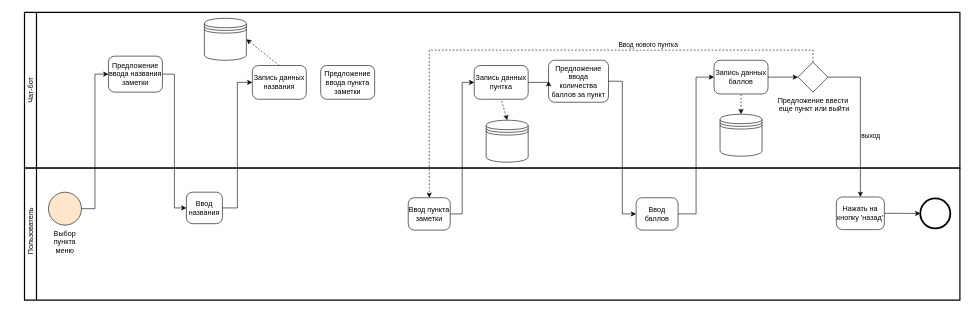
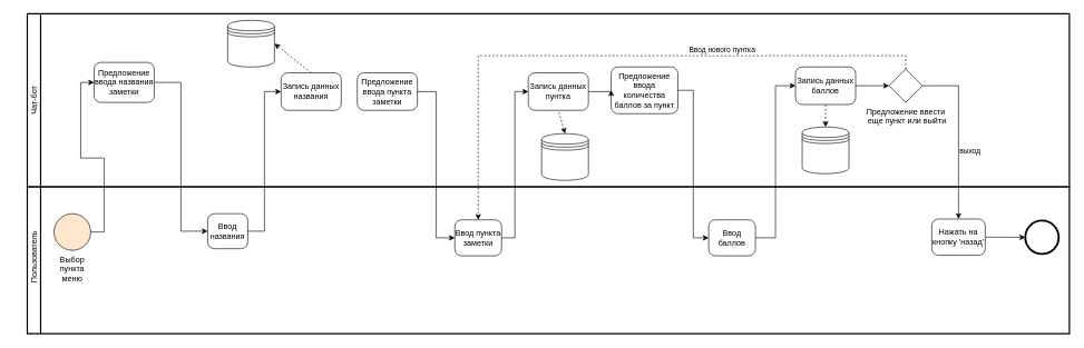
  <mxCell id="0" />
  <mxCell id="1" parent="0" />
  <mxCell id="2" value="" style="swimlane;html=1;startSize=20;fontStyle=0;collapsible=0;horizontal=0;swimlaneLine=1;swimlaneFillColor=#ffffff;strokeWidth=2;whiteSpace=wrap;container=0;movable=1;resizable=1;rotatable=1;deletable=1;editable=1;locked=0;connectable=1;" parent="1" vertex="1"><mxGeometry x="40" y="20" width="1560" height="260" as="geometry" /></mxCell>
  <mxCell id="3" value="Чат-бот" style="text;html=1;strokeColor=none;fillColor=none;align=center;verticalAlign=middle;whiteSpace=wrap;rounded=0;rotation=-90;" parent="2" vertex="1"><mxGeometry x="-20" y="115" width="60" height="30" as="geometry" /></mxCell>
  <mxCell id="4" value="Предложение ввода пункта заметки" style="points=[[0.25,0,0],[0.5,0,0],[0.75,0,0],[1,0.25,0],[1,0.5,0],[1,0.75,0],[0.75,1,0],[0.5,1,0],[0.25,1,0],[0,0.75,0],[0,0.5,0],[0,0.25,0]];shape=mxgraph.bpmn.task;whiteSpace=wrap;rectStyle=rounded;size=10;html=1;container=1;expand=0;collapsible=0;taskMarker=abstract;" parent="2" vertex="1"><mxGeometry x="494" y="88.75" width="90" height="56.25" as="geometry" /></mxCell>
  <mxCell id="5" style="rounded=0;orthogonalLoop=1;jettySize=auto;html=1;exitX=0.5;exitY=0;exitDx=0;exitDy=0;exitPerimeter=0;entryX=1;entryY=0.5;entryDx=0;entryDy=0;dashed=1;" edge="1" parent="2" source="6" target="7"><mxGeometry relative="1" as="geometry" /></mxCell>
  <mxCell id="6" value="Запись данных названия" style="points=[[0.25,0,0],[0.5,0,0],[0.75,0,0],[1,0.25,0],[1,0.5,0],[1,0.75,0],[0.75,1,0],[0.5,1,0],[0.25,1,0],[0,0.75,0],[0,0.5,0],[0,0.25,0]];shape=mxgraph.bpmn.task;whiteSpace=wrap;rectStyle=rounded;size=10;html=1;container=1;expand=0;collapsible=0;taskMarker=abstract;" vertex="1" parent="2"><mxGeometry x="380" y="88.75" width="90" height="56.25" as="geometry" /></mxCell>
  <mxCell id="7" value="" style="shape=datastore;html=1;labelPosition=center;verticalLabelPosition=bottom;align=center;verticalAlign=top;" parent="2" vertex="1"><mxGeometry x="300" y="10" width="70" height="70" as="geometry" /></mxCell>
  <mxCell id="8" value="Запись данных пунтка" style="points=[[0.25,0,0],[0.5,0,0],[0.75,0,0],[1,0.25,0],[1,0.5,0],[1,0.75,0],[0.75,1,0],[0.5,1,0],[0.25,1,0],[0,0.75,0],[0,0.5,0],[0,0.25,0]];shape=mxgraph.bpmn.task;whiteSpace=wrap;rectStyle=rounded;size=10;html=1;container=1;expand=0;collapsible=0;taskMarker=abstract;" vertex="1" parent="2"><mxGeometry x="750" y="88.75" width="90" height="56.25" as="geometry" /></mxCell>
  <mxCell id="9" value="Предложение ввода количества баллов за пункт" style="points=[[0.25,0,0],[0.5,0,0],[0.75,0,0],[1,0.25,0],[1,0.5,0],[1,0.75,0],[0.75,1,0],[0.5,1,0],[0.25,1,0],[0,0.75,0],[0,0.5,0],[0,0.25,0]];shape=mxgraph.bpmn.task;whiteSpace=wrap;rectStyle=rounded;size=10;html=1;container=1;expand=0;collapsible=0;taskMarker=abstract;" parent="2" vertex="1"><mxGeometry x="874" y="80" width="100" height="70" as="geometry" /></mxCell>
  <mxCell id="10" style="edgeStyle=orthogonalEdgeStyle;rounded=0;orthogonalLoop=1;jettySize=auto;html=1;exitX=1;exitY=0.5;exitDx=0;exitDy=0;exitPerimeter=0;entryX=0;entryY=0.5;entryDx=0;entryDy=0;entryPerimeter=0;" edge="1" parent="2" source="8" target="9"><mxGeometry relative="1" as="geometry" /></mxCell>
  <mxCell id="11" value="Предложение ввести&lt;br&gt;&amp;nbsp;еще пункт или выйти" style="points=[[0.25,0.25,0],[0.5,0,0],[0.75,0.25,0],[1,0.5,0],[0.75,0.75,0],[0.5,1,0],[0.25,0.75,0],[0,0.5,0]];shape=mxgraph.bpmn.gateway2;html=1;verticalLabelPosition=bottom;labelBackgroundColor=#ffffff;verticalAlign=top;align=center;perimeter=rhombusPerimeter;outlineConnect=0;outline=none;symbol=none;" parent="2" vertex="1"><mxGeometry x="1290" y="83.13" width="50" height="50" as="geometry" /></mxCell>
  <mxCell id="12" value="Запись данных баллов" style="points=[[0.25,0,0],[0.5,0,0],[0.75,0,0],[1,0.25,0],[1,0.5,0],[1,0.75,0],[0.75,1,0],[0.5,1,0],[0.25,1,0],[0,0.75,0],[0,0.5,0],[0,0.25,0]];shape=mxgraph.bpmn.task;whiteSpace=wrap;rectStyle=rounded;size=10;html=1;container=1;expand=0;collapsible=0;taskMarker=abstract;" vertex="1" parent="2"><mxGeometry x="1150" y="80" width="90" height="56.25" as="geometry" /></mxCell>
  <mxCell id="13" style="edgeStyle=orthogonalEdgeStyle;rounded=0;orthogonalLoop=1;jettySize=auto;html=1;exitX=1;exitY=0.5;exitDx=0;exitDy=0;exitPerimeter=0;entryX=0;entryY=0.5;entryDx=0;entryDy=0;entryPerimeter=0;" edge="1" parent="2" source="12" target="11"><mxGeometry relative="1" as="geometry" /></mxCell>
  <mxCell id="14" value="" style="shape=datastore;html=1;labelPosition=center;verticalLabelPosition=bottom;align=center;verticalAlign=top;" parent="2" vertex="1"><mxGeometry x="770" y="180" width="70" height="70" as="geometry" /></mxCell>
  <mxCell id="15" value="" style="shape=datastore;html=1;labelPosition=center;verticalLabelPosition=bottom;align=center;verticalAlign=top;" parent="2" vertex="1"><mxGeometry x="1160" y="170" width="70" height="70" as="geometry" /></mxCell>
  <mxCell id="16" style="rounded=0;orthogonalLoop=1;jettySize=auto;html=1;exitX=0.5;exitY=0;exitDx=0;exitDy=0;entryX=0.5;entryY=1;entryDx=0;entryDy=0;entryPerimeter=0;dashed=1;endArrow=none;endFill=0;startArrow=classic;startFill=1;" edge="1" parent="2" source="14" target="8"><mxGeometry relative="1" as="geometry" /></mxCell>
  <mxCell id="17" style="rounded=0;orthogonalLoop=1;jettySize=auto;html=1;exitX=0.5;exitY=0;exitDx=0;exitDy=0;entryX=0.5;entryY=1;entryDx=0;entryDy=0;entryPerimeter=0;dashed=1;endArrow=none;endFill=0;startArrow=classic;startFill=1;" edge="1" parent="2" source="15" target="12"><mxGeometry relative="1" as="geometry" /></mxCell>
  <mxCell id="18" value="" style="swimlane;html=1;startSize=20;fontStyle=0;collapsible=0;horizontal=0;swimlaneLine=1;swimlaneFillColor=#ffffff;strokeWidth=2;whiteSpace=wrap;container=0;labelPosition=center;verticalLabelPosition=bottom;align=center;verticalAlign=top;movable=1;resizable=1;rotatable=1;deletable=1;editable=1;locked=0;connectable=1;" parent="1" vertex="1"><mxGeometry x="40" y="280" width="1560" height="220" as="geometry" /></mxCell>
  <mxCell id="19" value="Пользователь" style="text;html=1;strokeColor=none;fillColor=none;align=center;verticalAlign=middle;whiteSpace=wrap;rounded=0;rotation=-90;" parent="18" vertex="1"><mxGeometry x="-20" y="90" width="60" height="30" as="geometry" /></mxCell>
  <mxCell id="20" value="Выбор пункта меню" style="ellipse;whiteSpace=wrap;html=1;aspect=fixed;labelPosition=center;verticalLabelPosition=bottom;align=center;verticalAlign=top;fillColor=#ffe6cc;" parent="18" vertex="1"><mxGeometry x="40" y="40" width="55" height="55" as="geometry" /></mxCell>
  <mxCell id="21" value="Ввод названия" style="points=[[0.25,0,0],[0.5,0,0],[0.75,0,0],[1,0.25,0],[1,0.5,0],[1,0.75,0],[0.75,1,0],[0.5,1,0],[0.25,1,0],[0,0.75,0],[0,0.5,0],[0,0.25,0]];shape=mxgraph.bpmn.task;whiteSpace=wrap;rectStyle=rounded;size=10;html=1;container=1;expand=0;collapsible=0;taskMarker=abstract;" parent="18" vertex="1"><mxGeometry x="270" y="40" width="60" height="52.5" as="geometry" /></mxCell>
  <mxCell id="22" style="edgeStyle=orthogonalEdgeStyle;rounded=0;orthogonalLoop=1;jettySize=auto;html=1;exitX=1;exitY=0.5;exitDx=0;exitDy=0;exitPerimeter=0;entryX=0;entryY=0.5;entryDx=0;entryDy=0;entryPerimeter=0;" parent="18" source="25" target="26" edge="1"><mxGeometry relative="1" as="geometry" /></mxCell>
  <mxCell id="23" value="Ввод пункта заметки" style="points=[[0.25,0,0],[0.5,0,0],[0.75,0,0],[1,0.25,0],[1,0.5,0],[1,0.75,0],[0.75,1,0],[0.5,1,0],[0.25,1,0],[0,0.75,0],[0,0.5,0],[0,0.25,0]];shape=mxgraph.bpmn.task;whiteSpace=wrap;rectStyle=rounded;size=10;html=1;container=1;expand=0;collapsible=0;taskMarker=abstract;" parent="18" vertex="1"><mxGeometry x="640" y="49.25" width="70" height="54" as="geometry" /></mxCell>
  <mxCell id="24" value="Ввод баллов" style="points=[[0.25,0,0],[0.5,0,0],[0.75,0,0],[1,0.25,0],[1,0.5,0],[1,0.75,0],[0.75,1,0],[0.5,1,0],[0.25,1,0],[0,0.75,0],[0,0.5,0],[0,0.25,0]];shape=mxgraph.bpmn.task;whiteSpace=wrap;rectStyle=rounded;size=10;html=1;container=1;expand=0;collapsible=0;taskMarker=abstract;" parent="18" vertex="1"><mxGeometry x="1020" y="49.25" width="70" height="54" as="geometry" /></mxCell>
  <mxCell id="25" value="Нажать на кнопку 'назад'" style="points=[[0.25,0,0],[0.5,0,0],[0.75,0,0],[1,0.25,0],[1,0.5,0],[1,0.75,0],[0.75,1,0],[0.5,1,0],[0.25,1,0],[0,0.75,0],[0,0.5,0],[0,0.25,0]];shape=mxgraph.bpmn.task;whiteSpace=wrap;rectStyle=rounded;size=10;html=1;container=1;expand=0;collapsible=0;taskMarker=abstract;" parent="18" vertex="1"><mxGeometry x="1354" y="48" width="80" height="54.5" as="geometry" /></mxCell>
  <mxCell id="26" value="" style="points=[[0.145,0.145,0],[0.5,0,0],[0.855,0.145,0],[1,0.5,0],[0.855,0.855,0],[0.5,1,0],[0.145,0.855,0],[0,0.5,0]];shape=mxgraph.bpmn.event;html=1;verticalLabelPosition=bottom;labelBackgroundColor=#ffffff;verticalAlign=top;align=center;perimeter=ellipsePerimeter;outlineConnect=0;aspect=fixed;outline=end;symbol=terminate2;" parent="18" vertex="1"><mxGeometry x="1494" y="50.5" width="50" height="50" as="geometry" /></mxCell>
  <mxCell id="27" style="edgeStyle=orthogonalEdgeStyle;rounded=0;orthogonalLoop=1;jettySize=auto;html=1;exitX=1;exitY=0.5;exitDx=0;exitDy=0;exitPerimeter=0;entryX=0;entryY=0.5;entryDx=0;entryDy=0;entryPerimeter=0;" parent="1" source="29" target="21" edge="1"><mxGeometry relative="1" as="geometry"><mxPoint x="290" y="340" as="targetPoint" /></mxGeometry></mxCell>
  <mxCell id="28" style="edgeStyle=orthogonalEdgeStyle;rounded=0;orthogonalLoop=1;jettySize=auto;html=1;exitX=1;exitY=0.5;exitDx=0;exitDy=0;entryX=0;entryY=0.5;entryDx=0;entryDy=0;entryPerimeter=0;" parent="1" source="20" target="29" edge="1"><mxGeometry relative="1" as="geometry" /></mxCell>
- <mxCell id="29" value="Предложение ввода названия заметки" style="points=[[0.25,0,0],[0.5,0,0],[0.75,0,0],[1,0.25,0],[1,0.5,0],[1,0.75,0],[0.75,1,0],[0.5,1,0],[0.25,1,0],[0,0.75,0],[0,0.5,0],[0,0.25,0]];shape=mxgraph.bpmn.task;whiteSpace=wrap;rectStyle=rounded;size=10;html=1;container=1;expand=0;collapsible=0;taskMarker=abstract;" parent="1" vertex="1"><mxGeometry x="180" y="93.13" width="90" height="60" as="geometry" /></mxCell>
+ <mxCell id="29" value="Предложение ввода названия заметки" style="points=[[0.25,0,0],[0.5,0,0],[0.75,0,0],[1,0.25,0],[1,0.5,0],[1,0.75,0],[0.75,1,0],[0.5,1,0],[0.25,1,0],[0,0.75,0],[0,0.5,0],[0,0.25,0]];shape=mxgraph.bpmn.task;whiteSpace=wrap;rectStyle=rounded;size=10;html=1;container=1;expand=0;collapsible=0;taskMarker=abstract;" parent="1" vertex="1"><mxGeometry x="140" y="93.13" width="90" height="60" as="geometry" /></mxCell>
  <mxCell id="30" style="edgeStyle=orthogonalEdgeStyle;rounded=0;orthogonalLoop=1;jettySize=auto;html=1;exitX=1;exitY=0.5;exitDx=0;exitDy=0;exitPerimeter=0;entryX=0;entryY=0.5;entryDx=0;entryDy=0;entryPerimeter=0;" edge="1" parent="1" source="21" target="6"><mxGeometry relative="1" as="geometry" /></mxCell>
+ <mxCell id="31" style="edgeStyle=orthogonalEdgeStyle;rounded=0;orthogonalLoop=1;jettySize=auto;html=1;exitX=1;exitY=0.5;exitDx=0;exitDy=0;exitPerimeter=0;entryX=0;entryY=0.5;entryDx=0;entryDy=0;entryPerimeter=0;" parent="1" source="4" target="23" edge="1"><mxGeometry relative="1" as="geometry" /></mxCell>
  <mxCell id="32" style="edgeStyle=orthogonalEdgeStyle;rounded=0;orthogonalLoop=1;jettySize=auto;html=1;exitX=1;exitY=0.5;exitDx=0;exitDy=0;exitPerimeter=0;entryX=0;entryY=0.5;entryDx=0;entryDy=0;entryPerimeter=0;" edge="1" parent="1" source="23" target="8"><mxGeometry relative="1" as="geometry" /></mxCell>
  <mxCell id="33" style="edgeStyle=orthogonalEdgeStyle;rounded=0;orthogonalLoop=1;jettySize=auto;html=1;exitX=1;exitY=0.5;exitDx=0;exitDy=0;exitPerimeter=0;entryX=0;entryY=0.5;entryDx=0;entryDy=0;entryPerimeter=0;" parent="1" source="9" target="24" edge="1"><mxGeometry relative="1" as="geometry" /></mxCell>
  <mxCell id="34" style="edgeStyle=orthogonalEdgeStyle;rounded=0;orthogonalLoop=1;jettySize=auto;html=1;exitX=1;exitY=0.5;exitDx=0;exitDy=0;exitPerimeter=0;entryX=0.5;entryY=0;entryDx=0;entryDy=0;entryPerimeter=0;" parent="1" source="11" target="25" edge="1"><mxGeometry relative="1" as="geometry" /></mxCell>
  <mxCell id="35" value="выход" style="edgeLabel;html=1;align=center;verticalAlign=middle;resizable=0;points=[];" vertex="1" connectable="0" parent="34"><mxGeometry x="0.197" y="3" relative="1" as="geometry"><mxPoint x="13" y="-1" as="offset" /></mxGeometry></mxCell>
  <mxCell id="36" style="edgeStyle=orthogonalEdgeStyle;rounded=0;orthogonalLoop=1;jettySize=auto;html=1;exitX=0.5;exitY=0;exitDx=0;exitDy=0;exitPerimeter=0;entryX=0.5;entryY=0;entryDx=0;entryDy=0;entryPerimeter=0;dashed=1;" parent="1" source="11" target="23" edge="1"><mxGeometry relative="1" as="geometry" /></mxCell>
  <mxCell id="37" value="Ввод нового пунтка" style="edgeLabel;html=1;align=center;verticalAlign=middle;resizable=0;points=[];" vertex="1" connectable="0" parent="36"><mxGeometry x="-0.35" y="3" relative="1" as="geometry"><mxPoint x="-1" y="-12" as="offset" /></mxGeometry></mxCell>
  <mxCell id="38" style="edgeStyle=orthogonalEdgeStyle;rounded=0;orthogonalLoop=1;jettySize=auto;html=1;exitX=1;exitY=0.5;exitDx=0;exitDy=0;exitPerimeter=0;entryX=0;entryY=0.5;entryDx=0;entryDy=0;entryPerimeter=0;" edge="1" parent="1" source="24" target="12"><mxGeometry relative="1" as="geometry" /></mxCell>
